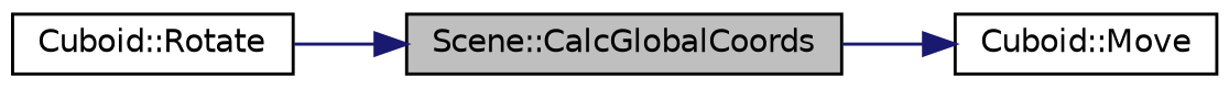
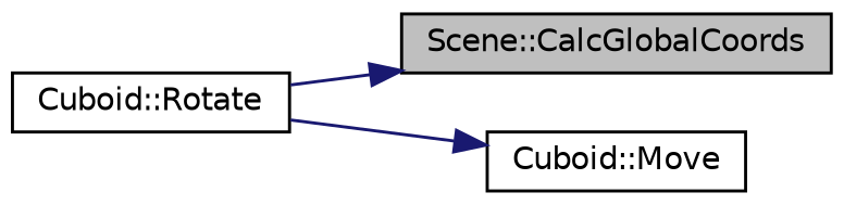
  digraph {
    rankdir=LR
    node [color=black fillcolor=white fontname=Helvetica fontsize=10 shape=record style=filled]
    edge [color=midnightblue fontname=Helvetica fontsize=10 labelfontname=Helvetica labelfontsize=10 style=solid]
    n1 [fillcolor=grey75 fontcolor=black height=0.2 label="Scene::CalcGlobalCoords" width=0.4]
    n2 [height=0.2 label="Cuboid::Move" width=0.4]
    n3 [height=0.2 label="Cuboid::Rotate" width=0.4]
-   n1 -> n2
+   n3 -> n2
    n3 -> n1
  }
